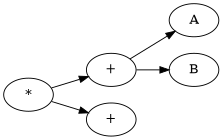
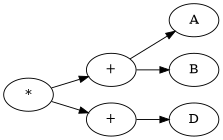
  digraph {
    rankdir=LR
    n1 [label="*"]
    n2 [label="+"]
    n3 [label="+"]
    n4 [label=A]
    n5 [label=B]
+   n6 [label=D]
    n1 -> n2
    n1 -> n3
    n2 -> n4
    n2 -> n5
+   n3 -> n6
  }
